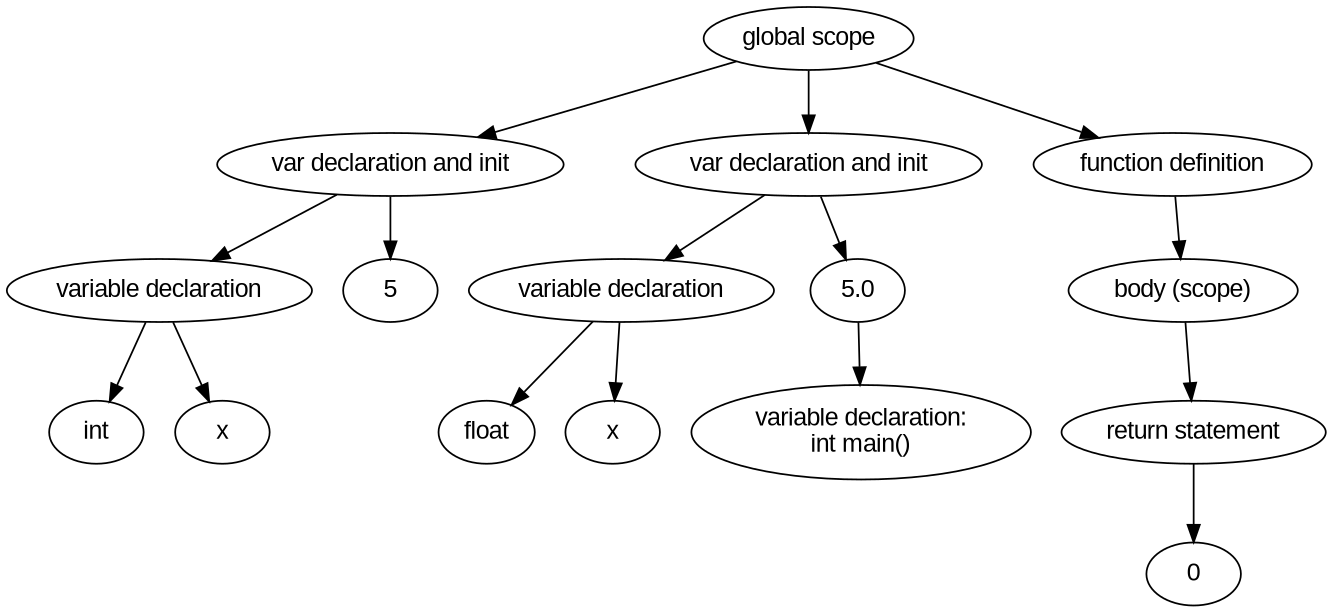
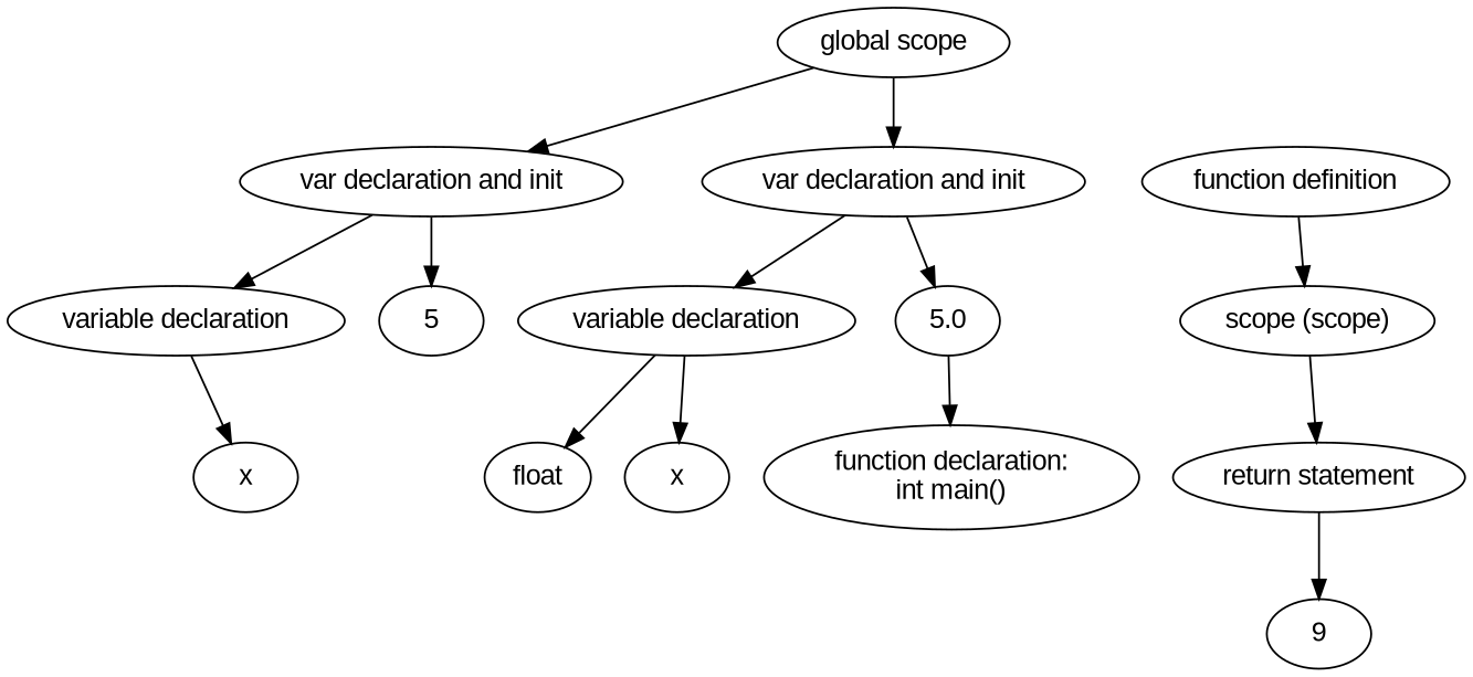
  digraph {
    fontname="Liberation Sans"
    node [fontname="Liberation Sans"]
    edge [fontname="Liberation Sans"]
-   n1 [label=int]
    n2 [label="variable declaration"]
    n3 [label=x]
    n4 [label="var declaration and init"]
    n5 [label=5]
    n6 [label="global scope"]
    n7 [label="var declaration and init"]
    n8 [label="function definition"]
    n9 [label="variable declaration"]
    n10 [label=5.0]
-   n11 [label="body (scope)"]
+   n11 [label="scope (scope)"]
    n12 [label=float]
    n13 [label=x]
-   n14 [label="variable declaration:\nint main()"]
+   n14 [label="function declaration:\nint main()"]
    n15 [label="return statement"]
-   n16 [label=0]
-   n2 -> n1
+   n16 [label=9]
    n2 -> n3
    n4 -> n2
    n4 -> n5
    n6 -> n4
    n6 -> n7
-   n6 -> n8
    n7 -> n9
    n7 -> n10
    n8 -> n11
    n9 -> n12
    n9 -> n13
    n10 -> n14
    n11 -> n15
    n15 -> n16
  }
